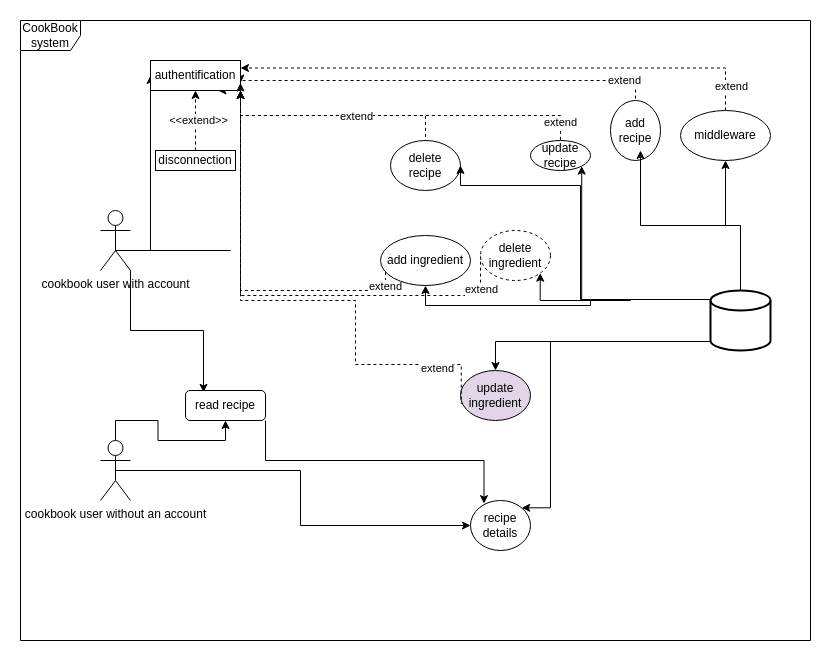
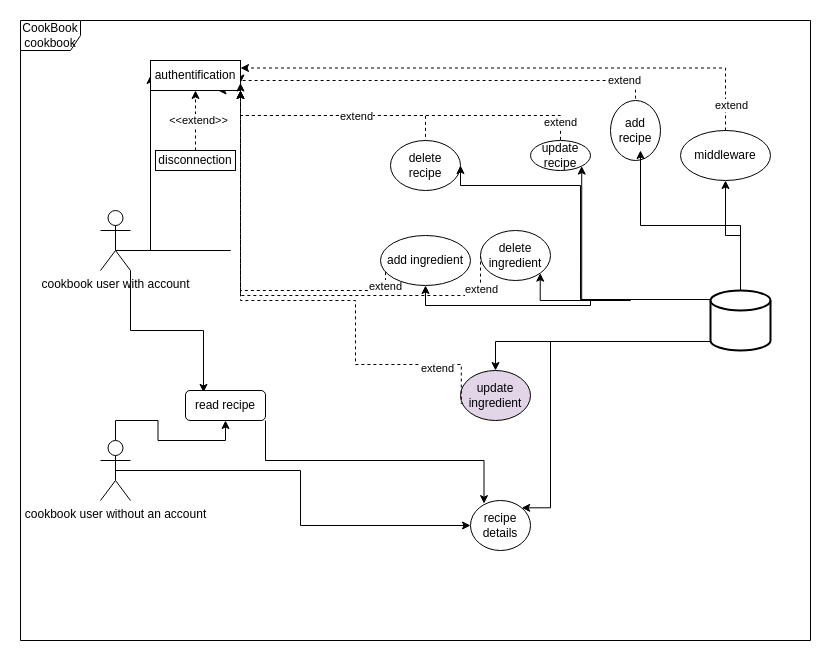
  <mxCell id="0" />
  <mxCell id="1" parent="0" />
  <mxCell id="2" style="edgeStyle=orthogonalEdgeStyle;rounded=0;orthogonalLoop=1;jettySize=auto;html=1;exitX=0.5;exitY=0.5;exitDx=0;exitDy=0;exitPerimeter=0;entryX=0;entryY=0.5;entryDx=0;entryDy=0;" parent="1" source="3" target="17" edge="1"><mxGeometry relative="1" as="geometry"><Array as="points"><mxPoint x="230" y="250" /><mxPoint x="230" y="250" /></Array></mxGeometry></mxCell>
  <mxCell id="3" value="cookbook user with account&lt;br&gt;" style="shape=umlActor;verticalLabelPosition=bottom;verticalAlign=top;html=1;outlineConnect=0;" parent="1" vertex="1"><mxGeometry x="100" y="210" width="30" height="60" as="geometry" /></mxCell>
  <mxCell id="4" style="edgeStyle=orthogonalEdgeStyle;rounded=0;orthogonalLoop=1;jettySize=auto;html=1;exitX=0.5;exitY=0.5;exitDx=0;exitDy=0;exitPerimeter=0;" parent="1" source="6" target="24" edge="1"><mxGeometry relative="1" as="geometry" /></mxCell>
  <mxCell id="5" style="edgeStyle=orthogonalEdgeStyle;rounded=0;orthogonalLoop=1;jettySize=auto;html=1;exitX=0.5;exitY=0;exitDx=0;exitDy=0;exitPerimeter=0;" parent="1" source="6" target="28" edge="1"><mxGeometry relative="1" as="geometry" /></mxCell>
  <mxCell id="6" value="cookbook user without an account" style="shape=umlActor;verticalLabelPosition=bottom;verticalAlign=top;html=1;outlineConnect=0;" parent="1" vertex="1"><mxGeometry x="100" y="440" width="30" height="60" as="geometry" /></mxCell>
  <mxCell id="7" style="edgeStyle=orthogonalEdgeStyle;rounded=0;orthogonalLoop=1;jettySize=auto;html=1;exitX=1;exitY=0.75;exitDx=0;exitDy=0;endArrow=none;endFill=0;startArrow=classic;startFill=1;dashed=1;" parent="1" source="17" target="23" edge="1"><mxGeometry relative="1" as="geometry"><Array as="points"><mxPoint x="240" y="80" /><mxPoint x="635" y="80" /></Array></mxGeometry></mxCell>
  <mxCell id="8" value="extend" style="edgeLabel;html=1;align=center;verticalAlign=middle;resizable=0;points=[];" vertex="1" connectable="0" parent="7"><mxGeometry x="0.851" y="1" relative="1" as="geometry"><mxPoint as="offset" /></mxGeometry></mxCell>
  <mxCell id="9" style="edgeStyle=orthogonalEdgeStyle;rounded=0;orthogonalLoop=1;jettySize=auto;html=1;exitX=1;exitY=1;exitDx=0;exitDy=0;startArrow=classic;startFill=1;endArrow=none;endFill=0;dashed=1;" parent="1" source="17" target="22" edge="1"><mxGeometry relative="1" as="geometry" /></mxCell>
  <mxCell id="10" value="extend" style="edgeLabel;html=1;align=center;verticalAlign=middle;resizable=0;points=[];" vertex="1" connectable="0" parent="9"><mxGeometry x="0.897" y="-1" relative="1" as="geometry"><mxPoint as="offset" /></mxGeometry></mxCell>
  <mxCell id="11" style="edgeStyle=orthogonalEdgeStyle;rounded=0;orthogonalLoop=1;jettySize=auto;html=1;exitX=1;exitY=1;exitDx=0;exitDy=0;entryX=0.5;entryY=0;entryDx=0;entryDy=0;startArrow=classic;startFill=1;endArrow=none;endFill=0;dashed=1;" parent="1" source="17" target="21" edge="1"><mxGeometry relative="1" as="geometry" /></mxCell>
  <mxCell id="12" value="extend" style="edgeLabel;html=1;align=center;verticalAlign=middle;resizable=0;points=[];" vertex="1" connectable="0" parent="11"><mxGeometry x="0.191" relative="1" as="geometry"><mxPoint as="offset" /></mxGeometry></mxCell>
  <mxCell id="13" style="edgeStyle=orthogonalEdgeStyle;rounded=0;orthogonalLoop=1;jettySize=auto;html=1;exitX=0.75;exitY=1;exitDx=0;exitDy=0;entryX=0;entryY=0.5;entryDx=0;entryDy=0;endArrow=none;endFill=0;startArrow=classic;startFill=1;dashed=1;" parent="1" source="17" target="30" edge="1"><mxGeometry relative="1" as="geometry"><Array as="points"><mxPoint x="240" y="90" /><mxPoint x="240" y="295" /></Array></mxGeometry></mxCell>
  <mxCell id="14" value="extend" style="edgeLabel;html=1;align=center;verticalAlign=middle;resizable=0;points=[];" vertex="1" connectable="0" parent="13"><mxGeometry x="0.869" relative="1" as="geometry"><mxPoint as="offset" /></mxGeometry></mxCell>
  <mxCell id="15" style="edgeStyle=orthogonalEdgeStyle;rounded=0;orthogonalLoop=1;jettySize=auto;html=1;exitX=1;exitY=1;exitDx=0;exitDy=0;startArrow=classic;startFill=1;endArrow=none;endFill=0;dashed=1;" parent="1" source="17" target="29" edge="1"><mxGeometry relative="1" as="geometry"><Array as="points"><mxPoint x="240" y="290" /><mxPoint x="385" y="290" /></Array></mxGeometry></mxCell>
  <mxCell id="16" value="extend" style="edgeLabel;html=1;align=center;verticalAlign=middle;resizable=0;points=[];" vertex="1" connectable="0" parent="15"><mxGeometry x="0.925" y="1" relative="1" as="geometry"><mxPoint as="offset" /></mxGeometry></mxCell>
  <mxCell id="17" value="authentification" style="rounded=0;whiteSpace=wrap;html=1;" parent="1" vertex="1"><mxGeometry x="150" y="60" width="90" height="30" as="geometry" /></mxCell>
  <mxCell id="18" style="edgeStyle=orthogonalEdgeStyle;rounded=0;orthogonalLoop=1;jettySize=auto;html=1;exitX=0.5;exitY=0;exitDx=0;exitDy=0;entryX=0.5;entryY=1;entryDx=0;entryDy=0;dashed=1;" edge="1" parent="1" source="20" target="17"><mxGeometry relative="1" as="geometry" /></mxCell>
  <mxCell id="19" value="&amp;lt;&amp;lt;extend&amp;gt;&amp;gt;" style="edgeLabel;html=1;align=center;verticalAlign=middle;resizable=0;points=[];" vertex="1" connectable="0" parent="18"><mxGeometry x="0.02" y="-2" relative="1" as="geometry"><mxPoint as="offset" /></mxGeometry></mxCell>
  <mxCell id="20" value="disconnection" style="rounded=0;whiteSpace=wrap;html=1;" parent="1" vertex="1"><mxGeometry x="155" y="150" width="80" height="20" as="geometry" /></mxCell>
  <mxCell id="21" value="delete recipe" style="ellipse;whiteSpace=wrap;html=1;" parent="1" vertex="1"><mxGeometry x="390" y="140" width="70" height="50" as="geometry" /></mxCell>
  <mxCell id="22" value="update recipe" style="ellipse;whiteSpace=wrap;html=1;" parent="1" vertex="1"><mxGeometry x="530" y="140" width="60" height="30" as="geometry" /></mxCell>
  <mxCell id="23" value="add recipe" style="ellipse;whiteSpace=wrap;html=1;" parent="1" vertex="1"><mxGeometry x="610" y="100" width="50" height="60" as="geometry" /></mxCell>
  <mxCell id="24" value="recipe details" style="ellipse;whiteSpace=wrap;html=1;" parent="1" vertex="1"><mxGeometry x="470" y="500" width="60" height="50" as="geometry" /></mxCell>
  <mxCell id="25" style="edgeStyle=orthogonalEdgeStyle;rounded=0;orthogonalLoop=1;jettySize=auto;html=1;exitX=1;exitY=1;exitDx=0;exitDy=0;exitPerimeter=0;entryX=0.225;entryY=0.063;entryDx=0;entryDy=0;entryPerimeter=0;" parent="1" source="28" target="24" edge="1"><mxGeometry relative="1" as="geometry" /></mxCell>
- <mxCell id="26" value="CookBook system" style="shape=umlFrame;whiteSpace=wrap;html=1;pointerEvents=0;" parent="1" vertex="1"><mxGeometry x="20" y="20" width="790" height="620" as="geometry" /></mxCell>
+ <mxCell id="26" value="CookBook cookbook" style="shape=umlFrame;whiteSpace=wrap;html=1;pointerEvents=0;" parent="1" vertex="1"><mxGeometry x="20" y="20" width="790" height="620" as="geometry" /></mxCell>
  <mxCell id="27" value="" style="edgeStyle=orthogonalEdgeStyle;rounded=0;orthogonalLoop=1;jettySize=auto;html=1;exitX=1;exitY=1;exitDx=0;exitDy=0;exitPerimeter=0;entryX=0.225;entryY=0.063;entryDx=0;entryDy=0;entryPerimeter=0;" parent="1" source="3" target="28" edge="1"><mxGeometry relative="1" as="geometry"><mxPoint x="130" y="270" as="sourcePoint" /><mxPoint x="497" y="505" as="targetPoint" /></mxGeometry></mxCell>
  <mxCell id="28" value="read recipe" style="rounded=1;whiteSpace=wrap;html=1;" parent="1" vertex="1"><mxGeometry x="185" y="390" width="80" height="30" as="geometry" /></mxCell>
  <mxCell id="29" value="add ingredient" style="ellipse;whiteSpace=wrap;html=1;" parent="1" vertex="1"><mxGeometry x="380" y="235" width="90" height="50" as="geometry" /></mxCell>
- <mxCell id="30" value="delete ingredient" style="ellipse;whiteSpace=wrap;html=1;direction=east;dashed=1;" parent="1" vertex="1"><mxGeometry x="480" y="230" width="70" height="50" as="geometry" /></mxCell>
+ <mxCell id="30" value="delete ingredient" style="ellipse;whiteSpace=wrap;html=1;direction=east;" parent="1" vertex="1"><mxGeometry x="480" y="230" width="70" height="50" as="geometry" /></mxCell>
  <mxCell id="31" value="update ingredient" style="ellipse;whiteSpace=wrap;html=1;fillColor=#e1d5e7;" parent="1" vertex="1"><mxGeometry x="460" y="370" width="70" height="50" as="geometry" /></mxCell>
  <mxCell id="32" style="edgeStyle=orthogonalEdgeStyle;rounded=0;orthogonalLoop=1;jettySize=auto;html=1;exitX=1;exitY=0.75;exitDx=0;exitDy=0;entryX=0.011;entryY=0.67;entryDx=0;entryDy=0;entryPerimeter=0;startArrow=classic;startFill=1;endArrow=none;endFill=0;dashed=1;" parent="1" source="17" target="31" edge="1"><mxGeometry relative="1" as="geometry"><Array as="points"><mxPoint x="240" y="300" /><mxPoint x="355" y="300" /><mxPoint x="355" y="364" /></Array></mxGeometry></mxCell>
  <mxCell id="33" value="extend" style="edgeLabel;html=1;align=center;verticalAlign=middle;resizable=0;points=[];" vertex="1" connectable="0" parent="32"><mxGeometry x="0.765" y="-3" relative="1" as="geometry"><mxPoint as="offset" /></mxGeometry></mxCell>
  <mxCell id="34" style="edgeStyle=orthogonalEdgeStyle;rounded=0;orthogonalLoop=1;jettySize=auto;html=1;exitX=0;exitY=0.15;exitDx=0;exitDy=0;exitPerimeter=0;entryX=1;entryY=1;entryDx=0;entryDy=0;" edge="1" parent="1" source="41" target="22"><mxGeometry relative="1" as="geometry" /></mxCell>
  <mxCell id="35" style="edgeStyle=orthogonalEdgeStyle;rounded=0;orthogonalLoop=1;jettySize=auto;html=1;exitX=0;exitY=0.15;exitDx=0;exitDy=0;exitPerimeter=0;entryX=1;entryY=1;entryDx=0;entryDy=0;" edge="1" parent="1" source="41" target="30"><mxGeometry relative="1" as="geometry" /></mxCell>
  <mxCell id="36" style="edgeStyle=orthogonalEdgeStyle;rounded=0;orthogonalLoop=1;jettySize=auto;html=1;exitX=0;exitY=0.15;exitDx=0;exitDy=0;exitPerimeter=0;entryX=1;entryY=0.5;entryDx=0;entryDy=0;" edge="1" parent="1" source="41" target="21"><mxGeometry relative="1" as="geometry"><Array as="points"><mxPoint x="580" y="299" /><mxPoint x="580" y="185" /></Array></mxGeometry></mxCell>
  <mxCell id="37" style="edgeStyle=orthogonalEdgeStyle;rounded=0;orthogonalLoop=1;jettySize=auto;html=1;exitX=0;exitY=0.15;exitDx=0;exitDy=0;exitPerimeter=0;" edge="1" parent="1" source="41" target="29"><mxGeometry relative="1" as="geometry" /></mxCell>
  <mxCell id="38" style="edgeStyle=orthogonalEdgeStyle;rounded=0;orthogonalLoop=1;jettySize=auto;html=1;exitX=0;exitY=0.85;exitDx=0;exitDy=0;exitPerimeter=0;" edge="1" parent="1" source="41" target="31"><mxGeometry relative="1" as="geometry" /></mxCell>
  <mxCell id="39" style="edgeStyle=orthogonalEdgeStyle;rounded=0;orthogonalLoop=1;jettySize=auto;html=1;exitX=0;exitY=0.85;exitDx=0;exitDy=0;exitPerimeter=0;entryX=1;entryY=0;entryDx=0;entryDy=0;" edge="1" parent="1" source="41" target="24"><mxGeometry relative="1" as="geometry"><Array as="points"><mxPoint x="550" y="341" /><mxPoint x="550" y="507" /></Array></mxGeometry></mxCell>
  <mxCell id="40" style="edgeStyle=orthogonalEdgeStyle;rounded=0;orthogonalLoop=1;jettySize=auto;html=1;exitX=0.5;exitY=0;exitDx=0;exitDy=0;exitPerimeter=0;" edge="1" parent="1" source="41" target="46"><mxGeometry relative="1" as="geometry" /></mxCell>
  <mxCell id="41" value="" style="strokeWidth=2;html=1;shape=mxgraph.flowchart.database;whiteSpace=wrap;" vertex="1" parent="1"><mxGeometry x="710" y="290" width="60" height="60" as="geometry" /></mxCell>
  <mxCell id="42" style="edgeStyle=orthogonalEdgeStyle;rounded=0;orthogonalLoop=1;jettySize=auto;html=1;exitX=0.5;exitY=0;exitDx=0;exitDy=0;exitPerimeter=0;entryX=0.6;entryY=0.833;entryDx=0;entryDy=0;entryPerimeter=0;" edge="1" parent="1" source="41" target="23"><mxGeometry relative="1" as="geometry" /></mxCell>
  <mxCell id="43" style="edgeStyle=orthogonalEdgeStyle;rounded=0;orthogonalLoop=1;jettySize=auto;html=1;exitX=0.5;exitY=0;exitDx=0;exitDy=0;entryX=1;entryY=0.25;entryDx=0;entryDy=0;endArrow=classic;endFill=1;startArrow=none;startFill=0;dashed=1;" edge="1" parent="1" source="46" target="17"><mxGeometry relative="1" as="geometry" /></mxCell>
  <mxCell id="44" value="Text" style="edgeLabel;html=1;align=center;verticalAlign=middle;resizable=0;points=[];" vertex="1" connectable="0" parent="43"><mxGeometry x="-0.905" relative="1" as="geometry"><mxPoint as="offset" /></mxGeometry></mxCell>
  <mxCell id="45" value="extend" style="edgeLabel;html=1;align=center;verticalAlign=middle;resizable=0;points=[];" vertex="1" connectable="0" parent="43"><mxGeometry x="-0.905" y="-5" relative="1" as="geometry"><mxPoint as="offset" /></mxGeometry></mxCell>
- <mxCell id="46" value="middleware" style="ellipse;whiteSpace=wrap;html=1;" vertex="1" parent="1"><mxGeometry x="680" y="110" width="90" height="50" as="geometry" /></mxCell>
+ <mxCell id="46" value="middleware" style="ellipse;whiteSpace=wrap;html=1;" vertex="1" parent="1"><mxGeometry x="680" y="130" width="90" height="50" as="geometry" /></mxCell>
